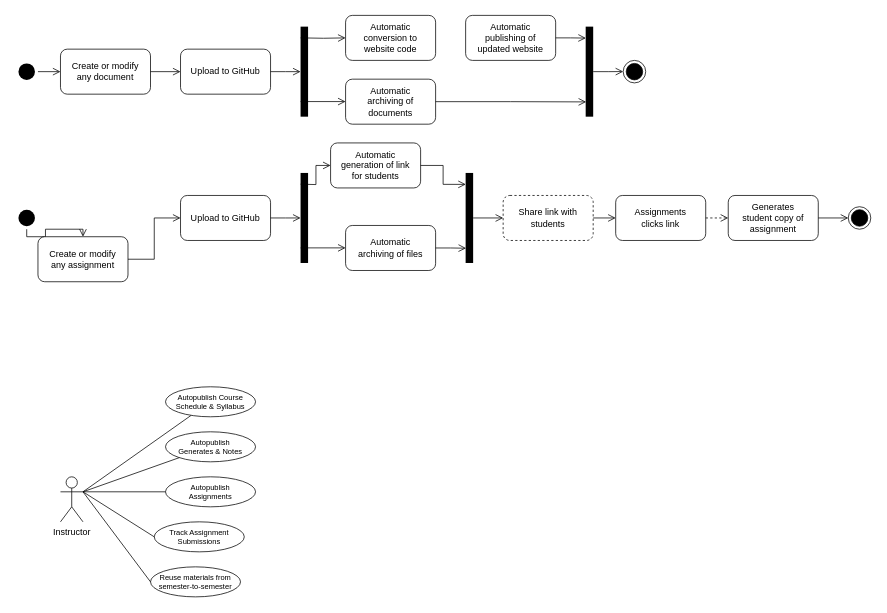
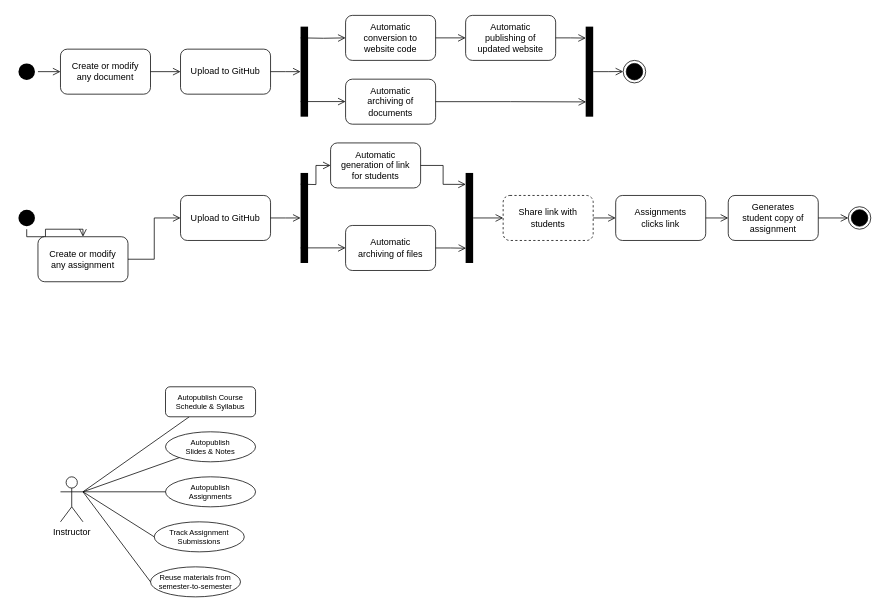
  <mxCell id="0" />
  <mxCell id="1" parent="0" />
  <mxCell id="2" value="" style="ellipse;html=1;shape=startState;fillColor=#000000;strokeColor=none;" vertex="1" parent="1"><mxGeometry x="20" y="80" width="30" height="30" as="geometry" /></mxCell>
  <mxCell id="3" value="" style="edgeStyle=orthogonalEdgeStyle;html=1;verticalAlign=bottom;endArrow=open;endSize=8;strokeColor=#000000;rounded=0;" edge="1" source="2" parent="1" target="4"><mxGeometry relative="1" as="geometry"><mxPoint x="120" y="110" as="targetPoint" /></mxGeometry></mxCell>
  <mxCell id="4" value="Create or modify any document" style="rounded=1;whiteSpace=wrap;html=1;spacingLeft=10;spacingRight=10;" vertex="1" parent="1"><mxGeometry x="80" y="65" width="120" height="60" as="geometry" /></mxCell>
  <mxCell id="5" value="Upload to GitHub" style="rounded=1;whiteSpace=wrap;html=1;spacingLeft=10;spacingRight=10;" vertex="1" parent="1"><mxGeometry x="240" y="65" width="120" height="60" as="geometry" /></mxCell>
  <mxCell id="6" value="" style="edgeStyle=orthogonalEdgeStyle;html=1;verticalAlign=bottom;endArrow=open;endSize=8;strokeColor=#000000;rounded=0;" edge="1" parent="1" source="4" target="5"><mxGeometry relative="1" as="geometry"><mxPoint x="90" y="105" as="targetPoint" /><mxPoint x="170" y="95" as="sourcePoint" /></mxGeometry></mxCell>
  <mxCell id="7" value="" style="edgeStyle=orthogonalEdgeStyle;html=1;verticalAlign=bottom;endArrow=open;endSize=8;strokeColor=#000000;rounded=0;" edge="1" parent="1" source="5"><mxGeometry relative="1" as="geometry"><mxPoint x="400" y="95" as="targetPoint" /><mxPoint x="210" y="105" as="sourcePoint" /></mxGeometry></mxCell>
  <mxCell id="8" value="" style="rounded=0;whiteSpace=wrap;html=1;strokeColor=none;fillColor=#000000;" vertex="1" parent="1"><mxGeometry x="400" y="35" width="10" height="120" as="geometry" /></mxCell>
  <mxCell id="9" value="Automatic archiving of documents" style="rounded=1;whiteSpace=wrap;html=1;spacingLeft=10;spacingRight=10;" vertex="1" parent="1"><mxGeometry x="460" y="105" width="120" height="60" as="geometry" /></mxCell>
  <mxCell id="10" value="Automatic conversion to website code" style="rounded=1;whiteSpace=wrap;html=1;spacingLeft=10;spacingRight=10;" vertex="1" parent="1"><mxGeometry x="460" y="20" width="120" height="60" as="geometry" /></mxCell>
  <mxCell id="11" value="" style="edgeStyle=orthogonalEdgeStyle;html=1;verticalAlign=bottom;endArrow=open;endSize=8;strokeColor=#000000;rounded=0;" edge="1" parent="1" target="10"><mxGeometry relative="1" as="geometry"><mxPoint x="410" y="105" as="targetPoint" /><mxPoint x="400" y="50" as="sourcePoint" /></mxGeometry></mxCell>
  <mxCell id="12" value="" style="edgeStyle=orthogonalEdgeStyle;html=1;verticalAlign=bottom;endArrow=open;endSize=8;strokeColor=#000000;rounded=0;" edge="1" parent="1"><mxGeometry relative="1" as="geometry"><mxPoint x="460" y="134.87" as="targetPoint" /><mxPoint x="400" y="134.87" as="sourcePoint" /></mxGeometry></mxCell>
  <mxCell id="13" value="" style="rounded=0;whiteSpace=wrap;html=1;strokeColor=none;fillColor=#000000;" vertex="1" parent="1"><mxGeometry x="780" y="35" width="10" height="120" as="geometry" /></mxCell>
+ <mxCell id="14" value="" style="edgeStyle=orthogonalEdgeStyle;html=1;verticalAlign=bottom;endArrow=open;endSize=8;strokeColor=#000000;rounded=0;" edge="1" parent="1" source="10" target="16"><mxGeometry relative="1" as="geometry"><mxPoint x="470" y="60" as="targetPoint" /><mxPoint x="410" y="60" as="sourcePoint" /></mxGeometry></mxCell>
  <mxCell id="15" value="" style="edgeStyle=orthogonalEdgeStyle;html=1;verticalAlign=bottom;endArrow=open;endSize=8;strokeColor=#000000;rounded=0;entryX=0.06;entryY=0.836;entryDx=0;entryDy=0;entryPerimeter=0;" edge="1" parent="1" source="9" target="13"><mxGeometry relative="1" as="geometry"><mxPoint x="620" y="135" as="targetPoint" /><mxPoint x="590" y="60" as="sourcePoint" /></mxGeometry></mxCell>
  <mxCell id="16" value="Automatic publishing of updated website" style="rounded=1;whiteSpace=wrap;html=1;spacingLeft=10;spacingRight=10;" vertex="1" parent="1"><mxGeometry x="620" y="20" width="120" height="60" as="geometry" /></mxCell>
  <mxCell id="17" value="" style="edgeStyle=orthogonalEdgeStyle;html=1;verticalAlign=bottom;endArrow=open;endSize=8;strokeColor=#000000;rounded=0;entryX=0.025;entryY=0.127;entryDx=0;entryDy=0;entryPerimeter=0;" edge="1" parent="1" source="16" target="13"><mxGeometry relative="1" as="geometry"><mxPoint x="630" y="60" as="targetPoint" /><mxPoint x="590" y="60" as="sourcePoint" /></mxGeometry></mxCell>
  <mxCell id="18" value="" style="edgeStyle=orthogonalEdgeStyle;html=1;verticalAlign=bottom;endArrow=open;endSize=8;strokeColor=#000000;rounded=0;entryX=0.025;entryY=0.127;entryDx=0;entryDy=0;entryPerimeter=0;exitX=1;exitY=0.5;exitDx=0;exitDy=0;" edge="1" parent="1" source="13"><mxGeometry relative="1" as="geometry"><mxPoint x="830" y="94.88" as="targetPoint" /><mxPoint x="790" y="94.88" as="sourcePoint" /></mxGeometry></mxCell>
  <mxCell id="19" value="" style="ellipse;html=1;shape=endState;fillColor=#000000;strokeColor=#000000;" vertex="1" parent="1"><mxGeometry x="830" y="80" width="30" height="30" as="geometry" /></mxCell>
  <mxCell id="20" value="" style="ellipse;html=1;shape=startState;fillColor=#000000;strokeColor=none;" vertex="1" parent="1"><mxGeometry x="20" y="275" width="30" height="30" as="geometry" /></mxCell>
  <mxCell id="21" value="" style="edgeStyle=orthogonalEdgeStyle;html=1;verticalAlign=bottom;endArrow=open;endSize=8;strokeColor=#000000;rounded=0;" edge="1" parent="1" source="20" target="22"><mxGeometry relative="1" as="geometry"><mxPoint x="120" y="305" as="targetPoint" /></mxGeometry></mxCell>
  <mxCell id="22" value="Create or modify any assignment" style="rounded=1;whiteSpace=wrap;html=1;spacingLeft=10;spacingRight=10;" vertex="1" parent="1"><mxGeometry x="50" y="315" width="120" height="60" as="geometry" /></mxCell>
  <mxCell id="23" value="Upload to GitHub" style="rounded=1;whiteSpace=wrap;html=1;spacingLeft=10;spacingRight=10;" vertex="1" parent="1"><mxGeometry x="240" y="260" width="120" height="60" as="geometry" /></mxCell>
  <mxCell id="24" value="" style="edgeStyle=orthogonalEdgeStyle;html=1;verticalAlign=bottom;endArrow=open;endSize=8;strokeColor=#000000;rounded=0;" edge="1" parent="1" source="22" target="23"><mxGeometry relative="1" as="geometry"><mxPoint x="90" y="300" as="targetPoint" /><mxPoint x="170" y="290" as="sourcePoint" /></mxGeometry></mxCell>
  <mxCell id="25" value="" style="edgeStyle=orthogonalEdgeStyle;html=1;verticalAlign=bottom;endArrow=open;endSize=8;strokeColor=#000000;rounded=0;" edge="1" parent="1" source="23"><mxGeometry relative="1" as="geometry"><mxPoint x="400" y="290" as="targetPoint" /><mxPoint x="210" y="300" as="sourcePoint" /></mxGeometry></mxCell>
  <mxCell id="26" value="" style="rounded=0;whiteSpace=wrap;html=1;strokeColor=none;fillColor=#000000;" vertex="1" parent="1"><mxGeometry x="400" y="230" width="10" height="120" as="geometry" /></mxCell>
  <mxCell id="27" value="Automatic archiving of files" style="rounded=1;whiteSpace=wrap;html=1;spacingLeft=10;spacingRight=10;" vertex="1" parent="1"><mxGeometry x="460" y="300" width="120" height="60" as="geometry" /></mxCell>
  <mxCell id="28" value="Automatic generation of link for students" style="rounded=1;whiteSpace=wrap;html=1;spacingLeft=10;spacingRight=10;" vertex="1" parent="1"><mxGeometry x="440" y="190" width="120" height="60" as="geometry" /></mxCell>
  <mxCell id="29" value="" style="edgeStyle=orthogonalEdgeStyle;html=1;verticalAlign=bottom;endArrow=open;endSize=8;strokeColor=#000000;rounded=0;" edge="1" parent="1" target="28"><mxGeometry relative="1" as="geometry"><mxPoint x="410" y="300" as="targetPoint" /><mxPoint x="400" y="245" as="sourcePoint" /></mxGeometry></mxCell>
  <mxCell id="30" value="" style="edgeStyle=orthogonalEdgeStyle;html=1;verticalAlign=bottom;endArrow=open;endSize=8;strokeColor=#000000;rounded=0;" edge="1" parent="1"><mxGeometry relative="1" as="geometry"><mxPoint x="460" y="329.87" as="targetPoint" /><mxPoint x="400" y="329.87" as="sourcePoint" /></mxGeometry></mxCell>
  <mxCell id="31" value="" style="rounded=0;whiteSpace=wrap;html=1;strokeColor=none;fillColor=#000000;" vertex="1" parent="1"><mxGeometry x="620" y="230" width="10" height="120" as="geometry" /></mxCell>
  <mxCell id="32" value="" style="edgeStyle=orthogonalEdgeStyle;html=1;verticalAlign=bottom;endArrow=open;endSize=8;strokeColor=#000000;rounded=0;entryX=0.06;entryY=0.836;entryDx=0;entryDy=0;entryPerimeter=0;" edge="1" parent="1" source="27" target="31"><mxGeometry relative="1" as="geometry"><mxPoint x="620" y="330" as="targetPoint" /><mxPoint x="590" y="255" as="sourcePoint" /></mxGeometry></mxCell>
  <mxCell id="33" value="" style="edgeStyle=orthogonalEdgeStyle;html=1;verticalAlign=bottom;endArrow=open;endSize=8;strokeColor=#000000;rounded=0;entryX=0.025;entryY=0.127;entryDx=0;entryDy=0;entryPerimeter=0;exitX=1;exitY=0.5;exitDx=0;exitDy=0;" edge="1" parent="1" source="28" target="31"><mxGeometry relative="1" as="geometry"><mxPoint x="630" y="255" as="targetPoint" /><mxPoint x="740" y="245" as="sourcePoint" /></mxGeometry></mxCell>
  <mxCell id="34" value="Share link with students" style="rounded=1;whiteSpace=wrap;html=1;spacingLeft=10;spacingRight=10;dashed=1;" vertex="1" parent="1"><mxGeometry x="670" y="260" width="120" height="60" as="geometry" /></mxCell>
  <mxCell id="35" value="" style="edgeStyle=orthogonalEdgeStyle;html=1;verticalAlign=bottom;endArrow=open;endSize=8;strokeColor=#000000;rounded=0;" edge="1" parent="1" source="31" target="34"><mxGeometry relative="1" as="geometry"><mxPoint x="640" y="255" as="targetPoint" /><mxPoint x="635" y="285" as="sourcePoint" /></mxGeometry></mxCell>
  <mxCell id="36" value="Assignments clicks link" style="rounded=1;whiteSpace=wrap;html=1;spacingLeft=10;spacingRight=10;" vertex="1" parent="1"><mxGeometry x="820" y="260" width="120" height="60" as="geometry" /></mxCell>
  <mxCell id="37" value="" style="edgeStyle=orthogonalEdgeStyle;html=1;verticalAlign=bottom;endArrow=open;endSize=8;strokeColor=#000000;rounded=0;" edge="1" parent="1" source="34" target="36"><mxGeometry relative="1" as="geometry"><mxPoint x="680" y="300" as="targetPoint" /><mxPoint x="740" y="295" as="sourcePoint" /></mxGeometry></mxCell>
  <mxCell id="38" value="Generates student copy of assignment" style="rounded=1;whiteSpace=wrap;html=1;spacingLeft=10;spacingRight=10;" vertex="1" parent="1"><mxGeometry x="970" y="260" width="120" height="60" as="geometry" /></mxCell>
- <mxCell id="39" value="" style="edgeStyle=orthogonalEdgeStyle;html=1;verticalAlign=bottom;endArrow=open;endSize=8;strokeColor=#000000;rounded=0;dashed=1;" edge="1" parent="1" source="36" target="38"><mxGeometry relative="1" as="geometry"><mxPoint x="830" y="300" as="targetPoint" /><mxPoint x="800" y="300" as="sourcePoint" /></mxGeometry></mxCell>
+ <mxCell id="39" value="" style="edgeStyle=orthogonalEdgeStyle;html=1;verticalAlign=bottom;endArrow=open;endSize=8;strokeColor=#000000;rounded=0;" edge="1" parent="1" source="36" target="38"><mxGeometry relative="1" as="geometry"><mxPoint x="830" y="300" as="targetPoint" /><mxPoint x="800" y="300" as="sourcePoint" /></mxGeometry></mxCell>
  <mxCell id="40" value="" style="ellipse;html=1;shape=endState;fillColor=#000000;strokeColor=#000000;" vertex="1" parent="1"><mxGeometry x="1130" y="275" width="30" height="30" as="geometry" /></mxCell>
  <mxCell id="41" value="" style="edgeStyle=orthogonalEdgeStyle;html=1;verticalAlign=bottom;endArrow=open;endSize=8;strokeColor=#000000;rounded=0;" edge="1" parent="1" source="38" target="40"><mxGeometry relative="1" as="geometry"><mxPoint x="840" y="104.88" as="targetPoint" /><mxPoint x="800" y="105" as="sourcePoint" /></mxGeometry></mxCell>
  <mxCell id="42" style="rounded=0;orthogonalLoop=1;jettySize=auto;html=1;exitX=1;exitY=0.333;exitDx=0;exitDy=0;exitPerimeter=0;endArrow=none;endFill=0;" edge="1" parent="1" source="43" target="45"><mxGeometry relative="1" as="geometry" /></mxCell>
  <mxCell id="43" value="Instructor" style="shape=umlActor;verticalLabelPosition=bottom;verticalAlign=top;html=1;outlineConnect=0;" vertex="1" parent="1"><mxGeometry x="80" y="635" width="30" height="60" as="geometry" /></mxCell>
- <mxCell id="44" value="Autopublish&lt;br&gt;Generates &amp;amp; Notes" style="ellipse;whiteSpace=wrap;html=1;fontSize=10;" vertex="1" parent="1"><mxGeometry x="220" y="575" width="120" height="40" as="geometry" /></mxCell>
- <mxCell id="45" value="Autopublish Course &lt;br&gt;Schedule &amp;amp; Syllabus" style="ellipse;whiteSpace=wrap;html=1;fontSize=10;" vertex="1" parent="1"><mxGeometry x="220" y="515" width="120" height="40" as="geometry" /></mxCell>
+ <mxCell id="44" value="Autopublish&lt;br&gt;Slides &amp;amp; Notes" style="ellipse;whiteSpace=wrap;html=1;fontSize=10;" vertex="1" parent="1"><mxGeometry x="220" y="575" width="120" height="40" as="geometry" /></mxCell>
+ <mxCell id="45" value="Autopublish Course &lt;br&gt;Schedule &amp;amp; Syllabus" style="whiteSpace=wrap;html=1;fontSize=10;rounded=1;" vertex="1" parent="1"><mxGeometry x="220" y="515" width="120" height="40" as="geometry" /></mxCell>
  <mxCell id="46" value="Reuse materials from&lt;br&gt;semester-to-semester" style="ellipse;whiteSpace=wrap;html=1;fontSize=10;" vertex="1" parent="1"><mxGeometry x="200" y="755" width="120" height="40" as="geometry" /></mxCell>
  <mxCell id="47" value="Autopublish &lt;br&gt;Assignments" style="ellipse;whiteSpace=wrap;html=1;fontSize=10;" vertex="1" parent="1"><mxGeometry x="220" y="635" width="120" height="40" as="geometry" /></mxCell>
  <mxCell id="48" style="rounded=0;orthogonalLoop=1;jettySize=auto;html=1;exitX=1;exitY=0.333;exitDx=0;exitDy=0;exitPerimeter=0;endArrow=none;endFill=0;" edge="1" parent="1" source="43" target="44"><mxGeometry relative="1" as="geometry"><mxPoint x="160" y="645" as="sourcePoint" /><mxPoint x="255" y="601" as="targetPoint" /></mxGeometry></mxCell>
  <mxCell id="49" style="rounded=0;orthogonalLoop=1;jettySize=auto;html=1;exitX=1;exitY=0.333;exitDx=0;exitDy=0;exitPerimeter=0;entryX=0;entryY=0.5;entryDx=0;entryDy=0;endArrow=none;endFill=0;" edge="1" parent="1" source="43" target="47"><mxGeometry relative="1" as="geometry"><mxPoint x="160" y="645" as="sourcePoint" /><mxPoint x="230" y="645" as="targetPoint" /></mxGeometry></mxCell>
  <mxCell id="50" style="rounded=0;orthogonalLoop=1;jettySize=auto;html=1;exitX=1;exitY=0.333;exitDx=0;exitDy=0;exitPerimeter=0;entryX=0;entryY=0.5;entryDx=0;entryDy=0;endArrow=none;endFill=0;" edge="1" parent="1" source="43" target="46"><mxGeometry relative="1" as="geometry"><mxPoint x="160" y="645" as="sourcePoint" /><mxPoint x="230" y="705" as="targetPoint" /></mxGeometry></mxCell>
  <mxCell id="51" value="Track Assignment Submissions" style="ellipse;whiteSpace=wrap;html=1;fontSize=10;" vertex="1" parent="1"><mxGeometry x="205" y="695" width="120" height="40" as="geometry" /></mxCell>
  <mxCell id="52" style="rounded=0;orthogonalLoop=1;jettySize=auto;html=1;exitX=1;exitY=0.333;exitDx=0;exitDy=0;exitPerimeter=0;entryX=0;entryY=0.5;entryDx=0;entryDy=0;endArrow=none;endFill=0;" edge="1" parent="1" source="43" target="51"><mxGeometry relative="1" as="geometry"><mxPoint x="120" y="665" as="sourcePoint" /><mxPoint x="230" y="665" as="targetPoint" /></mxGeometry></mxCell>
